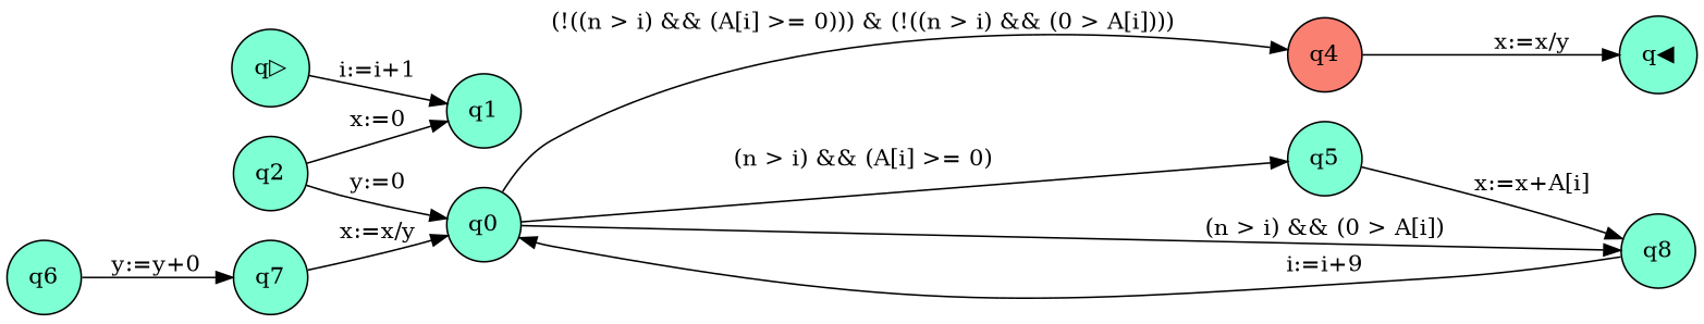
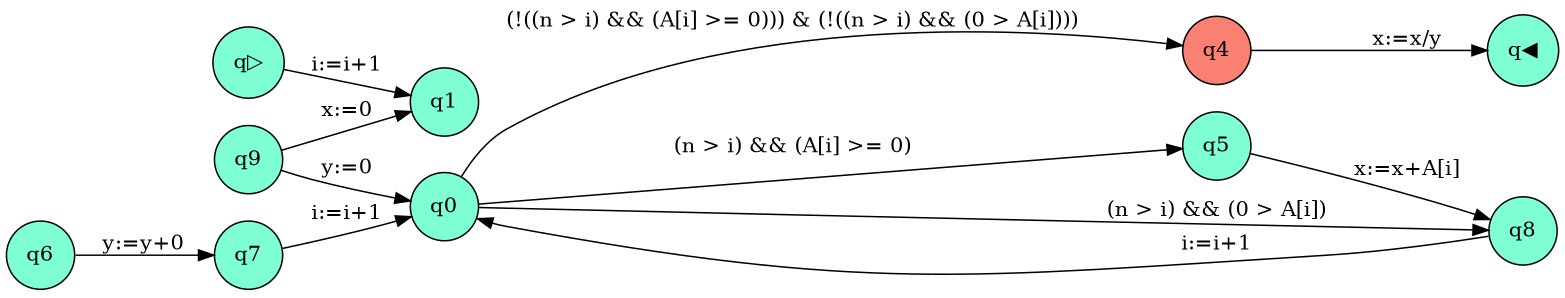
  digraph {
    rankdir=LR
    node [fillcolor=aquamarine shape=circle style=filled]
    "q▷"
    q1
-   q2
+   q2 [label=q9]
    n4 [label=q0]
    q4 [fillcolor=salmon]
    q5
    q8
    "q◀"
    q6
    q7
    "q▷" -> q1 [label="i:=i+1"]
    q2 -> q1 [label="x:=0"]
    q2 -> n4 [label="y:=0"]
    n4 -> q4 [label="(!((n > i) && (A[i] >= 0))) & (!((n > i) && (0 > A[i])))"]
    n4 -> q5 [label="(n > i) && (A[i] >= 0)"]
    n4 -> q8 [label="(n > i) && (0 > A[i])"]
    q4 -> "q◀" [label="x:=x/y"]
    q5 -> q8 [label="x:=x+A[i]"]
-   q8 -> n4 [label="i:=i+9"]
+   q8 -> n4 [label="i:=i+1"]
    q6 -> q7 [label="y:=y+0"]
-   q7 -> n4 [label="x:=x/y"]
+   q7 -> n4 [label="i:=i+1"]
  }
